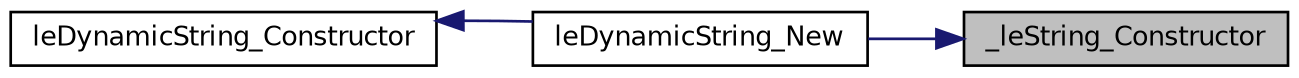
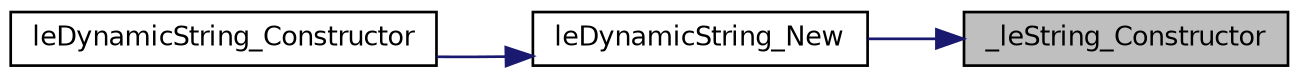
  digraph {
    rankdir=RL
    node [color=black fillcolor=white fontname=Helvetica fontsize=10 shape=record style=filled]
    edge [color=midnightblue dir=back fontname=Helvetica fontsize=10 labelfontname=Helvetica labelfontsize=10 style=solid]
    n1 [fillcolor=grey75 fontcolor=black height=0.2 label=_leString_Constructor width=0.4]
    n2 [height=0.2 label=leDynamicString_New width=0.4]
    n3 [height=0.2 label=leDynamicString_Constructor width=0.4]
    n1 -> n2
-   n3 -> n2
+   n2 -> n3
  }
